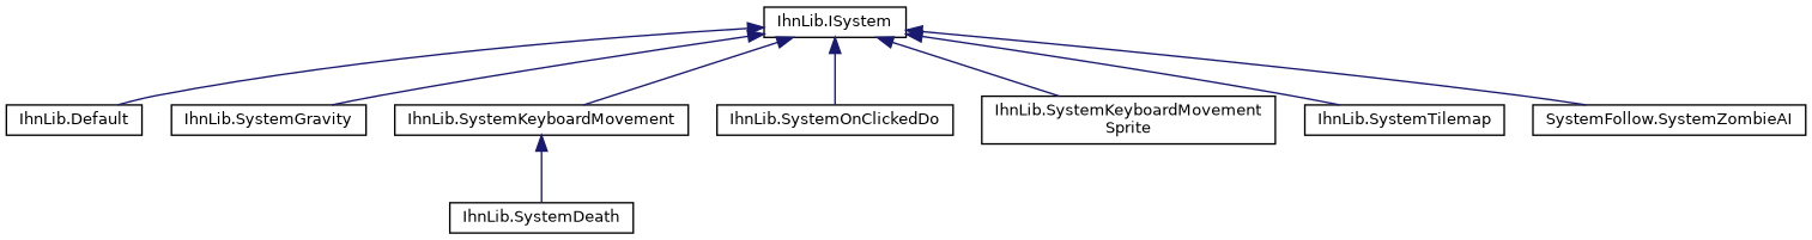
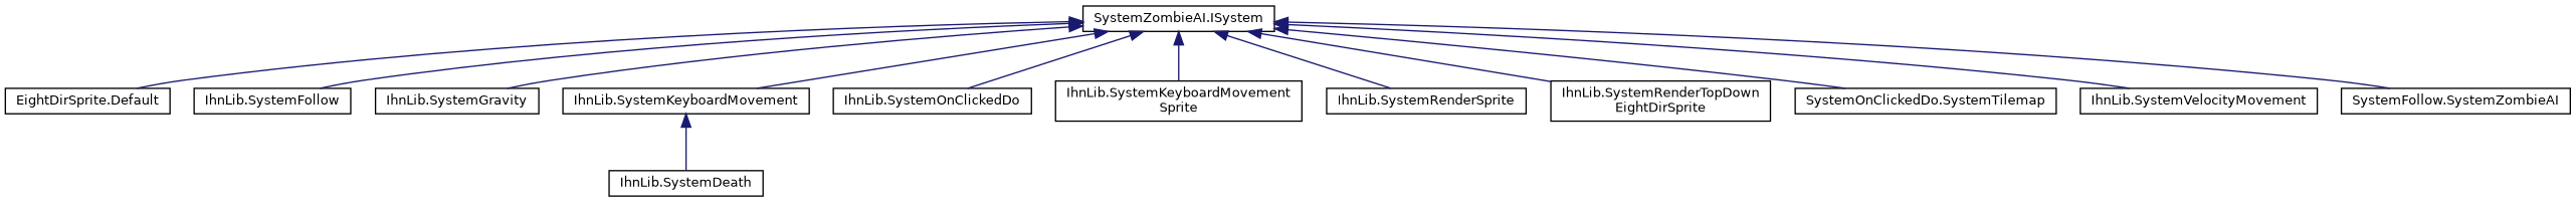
  digraph {
    rankdir=TB
    node [color=black fillcolor=white fontname=Helvetica fontsize=10 shape=record style=filled]
    edge [color=midnightblue dir=back fontname=Helvetica fontsize=10 labelfontname=Helvetica labelfontsize=10 style=solid]
-   n1 [height=0.2 label="IhnLib.ISystem" width=0.4]
-   n2 [height=0.2 label="IhnLib.Default" width=0.4]
+   n1 [height=0.2 label="SystemZombieAI.ISystem" width=0.4]
+   n2 [height=0.2 label="EightDirSprite.Default" width=0.4]
+   n3 [height=0.2 label="IhnLib.SystemFollow" width=0.4]
    n4 [height=0.2 label="IhnLib.SystemGravity" width=0.4]
    n5 [height=0.2 label="IhnLib.SystemKeyboardMovement" width=0.4]
    n6 [height=0.2 label="IhnLib.SystemOnClickedDo" width=0.4]
    n7 [height=0.2 label="IhnLib.SystemKeyboardMovement\lSprite" width=0.4]
-   n10 [height=0.2 label="IhnLib.SystemTilemap" width=0.4]
+   n8 [height=0.2 label="IhnLib.SystemRenderSprite" width=0.4]
+   n9 [height=0.2 label="IhnLib.SystemRenderTopDown\lEightDirSprite" width=0.4]
+   n10 [height=0.2 label="SystemOnClickedDo.SystemTilemap" width=0.4]
+   n11 [height=0.2 label="IhnLib.SystemVelocityMovement" width=0.4]
    n12 [height=0.2 label="SystemFollow.SystemZombieAI" width=0.4]
    n13 [height=0.2 label="IhnLib.SystemDeath" width=0.4]
    n1 -> n2
+   n1 -> n3
    n1 -> n4
    n1 -> n5
    n1 -> n6
    n1 -> n7
+   n1 -> n8
+   n1 -> n9
    n1 -> n10
+   n1 -> n11
    n1 -> n12
    n5 -> n13
  }
